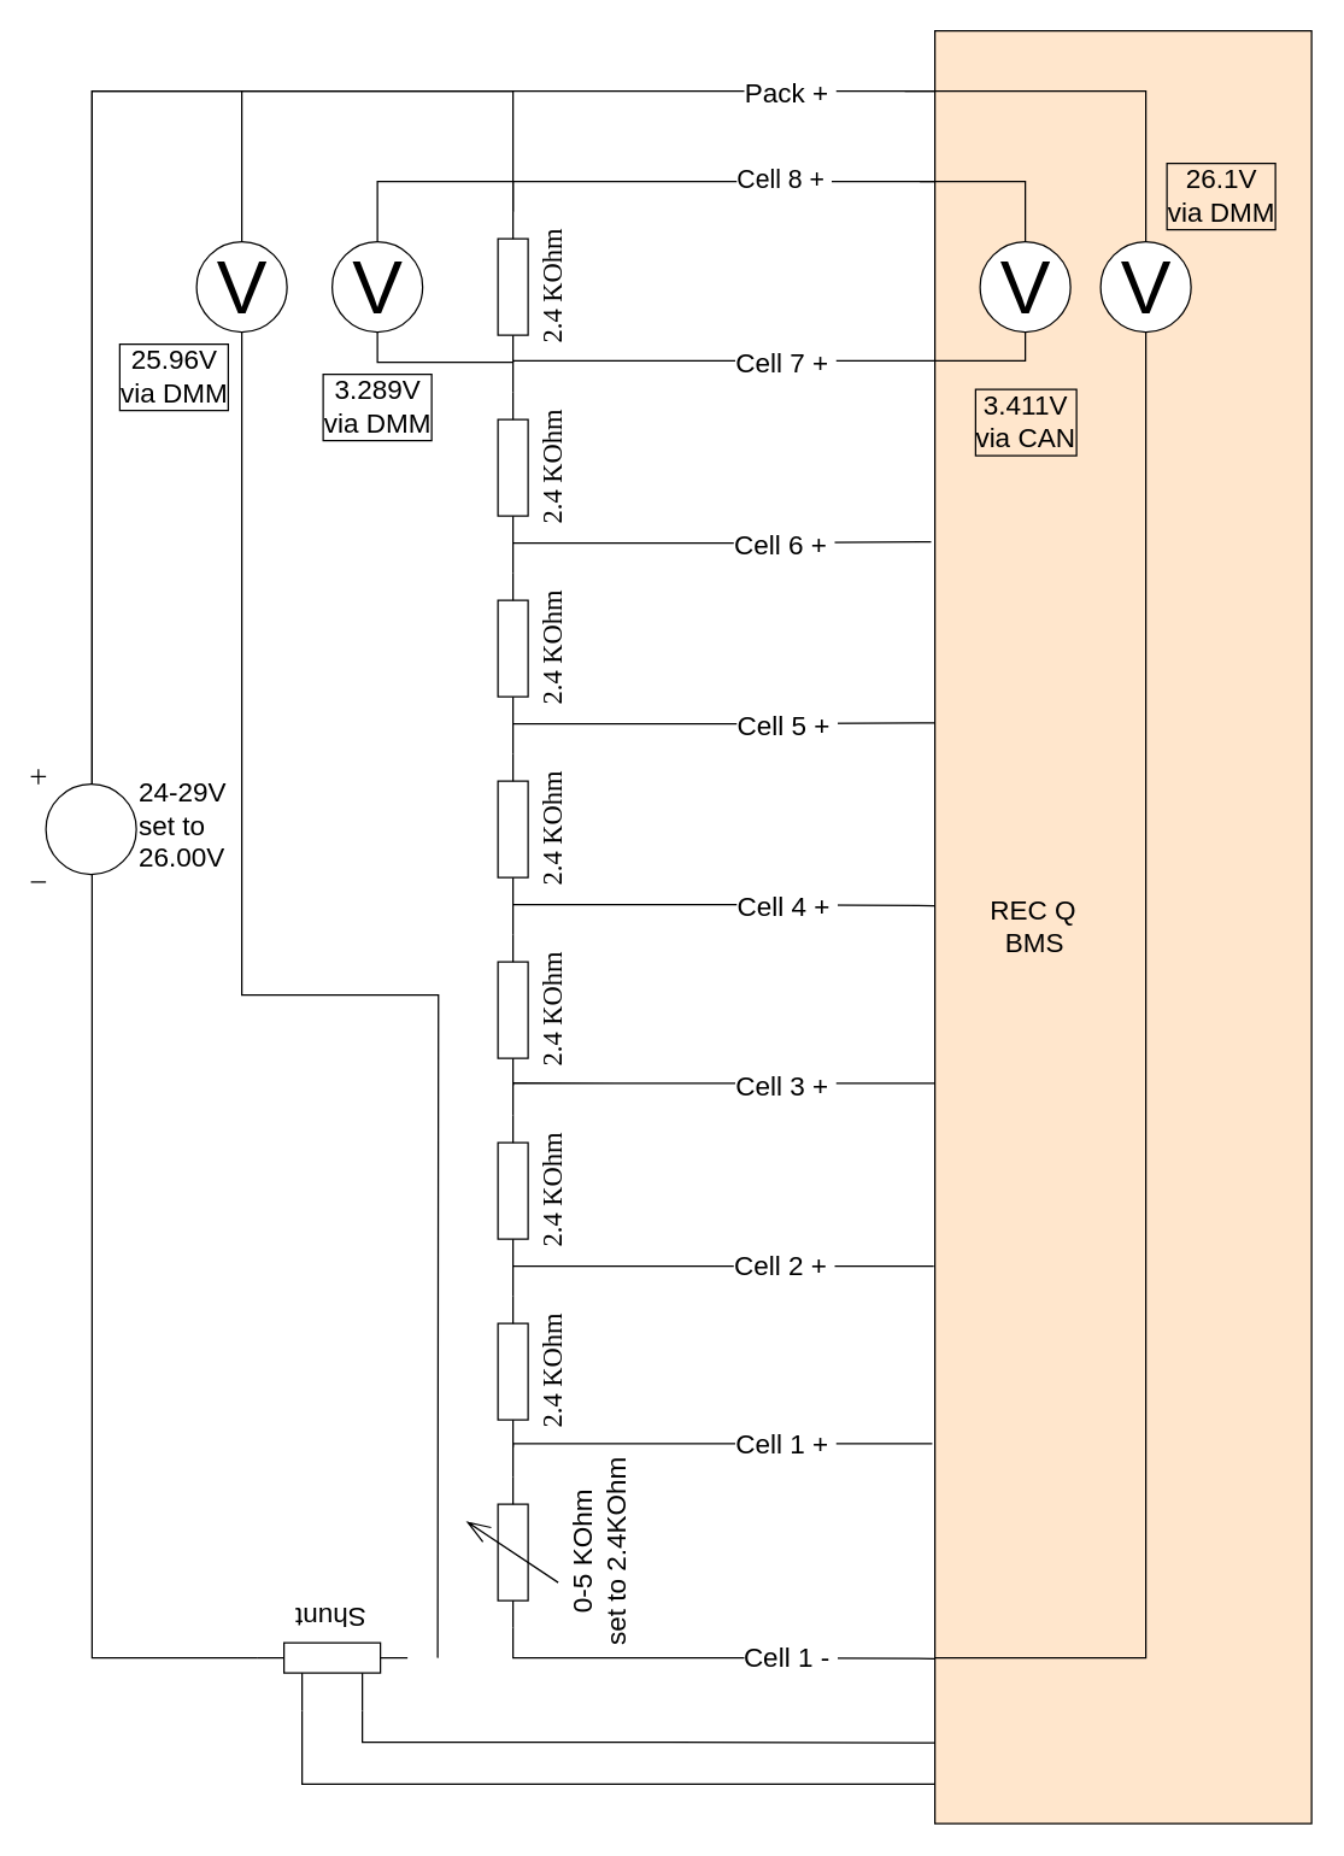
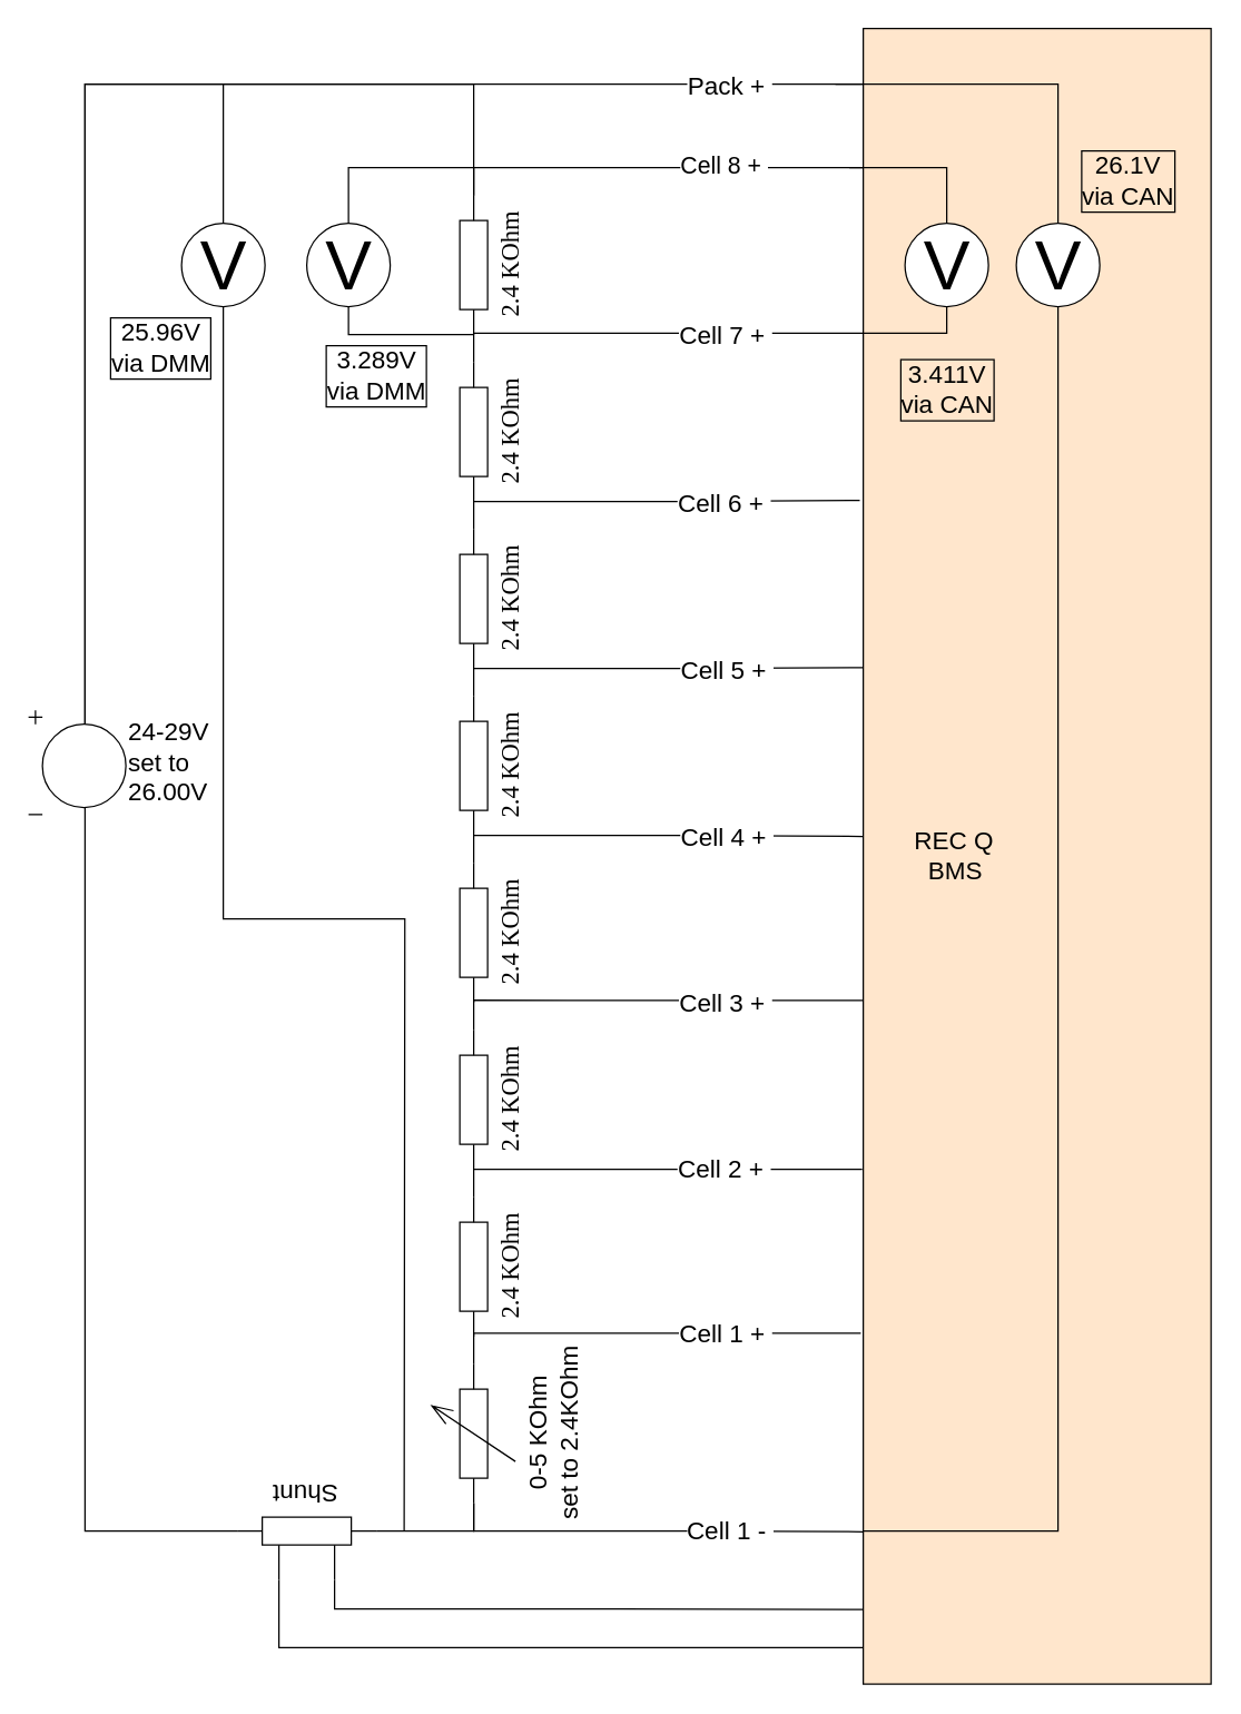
  <mxCell id="0" />
  <mxCell id="1" parent="0" />
  <mxCell id="2" style="edgeStyle=orthogonalEdgeStyle;rounded=0;orthogonalLoop=1;jettySize=auto;html=1;exitX=1;exitY=0.5;exitDx=0;exitDy=0;exitPerimeter=0;endArrow=none;endFill=0;entryX=0.58;entryY=0.135;entryDx=0;entryDy=0;entryPerimeter=0;" parent="1" source="5" target="53" edge="1"><mxGeometry relative="1" as="geometry"><Array as="points"><mxPoint x="340" y="60" /><mxPoint x="61" y="60" /></Array><mxPoint x="60" y="520" as="targetPoint" /></mxGeometry></mxCell>
  <mxCell id="3" style="edgeStyle=orthogonalEdgeStyle;rounded=0;orthogonalLoop=1;jettySize=auto;html=1;exitX=1;exitY=0.5;exitDx=0;exitDy=0;exitPerimeter=0;entryX=0;entryY=0.084;entryDx=0;entryDy=0;entryPerimeter=0;endArrow=none;endFill=0;" parent="1" source="5" target="36" edge="1"><mxGeometry relative="1" as="geometry" /></mxCell>
  <mxCell id="4" value="Cell 8 +&amp;nbsp;" style="edgeLabel;html=1;align=center;verticalAlign=middle;resizable=0;points=[];fontSize=17;" parent="3" vertex="1" connectable="0"><mxGeometry x="0.333" relative="1" as="geometry"><mxPoint as="offset" /></mxGeometry></mxCell>
  <mxCell id="5" value="&lt;font style=&quot;font-size: 18px&quot;&gt;2.4 KOhm&lt;/font&gt;" style="verticalLabelPosition=bottom;shadow=0;dashed=0;align=center;html=1;verticalAlign=top;strokeWidth=1;shape=mxgraph.electrical.resistors.resistor_1;rounded=1;comic=0;labelBackgroundColor=none;fontFamily=Verdana;fontSize=12;rotation=-90;" parent="1" vertex="1"><mxGeometry x="290" y="180" width="100" height="20" as="geometry" /></mxCell>
  <mxCell id="6" style="edgeStyle=orthogonalEdgeStyle;rounded=0;orthogonalLoop=1;jettySize=auto;html=1;exitX=1;exitY=0.5;exitDx=0;exitDy=0;exitPerimeter=0;entryX=0;entryY=0.184;entryDx=0;entryDy=0;entryPerimeter=0;endArrow=none;endFill=0;" parent="1" source="8" target="36" edge="1"><mxGeometry relative="1" as="geometry"><Array as="points"><mxPoint x="340" y="239" /></Array></mxGeometry></mxCell>
  <mxCell id="7" value="Cell 7 +&amp;nbsp;" style="edgeLabel;html=1;align=center;verticalAlign=middle;resizable=0;points=[];fontSize=18;" parent="6" vertex="1" connectable="0"><mxGeometry x="0.336" y="-2" relative="1" as="geometry"><mxPoint as="offset" /></mxGeometry></mxCell>
  <mxCell id="8" value="&lt;font style=&quot;font-size: 18px&quot;&gt;2.4 KOhm&lt;/font&gt;" style="verticalLabelPosition=bottom;shadow=0;dashed=0;align=center;html=1;verticalAlign=top;strokeWidth=1;shape=mxgraph.electrical.resistors.resistor_1;rounded=1;comic=0;labelBackgroundColor=none;fontFamily=Verdana;fontSize=12;rotation=-90;" parent="1" vertex="1"><mxGeometry x="290" y="300" width="100" height="20" as="geometry" /></mxCell>
  <mxCell id="9" style="edgeStyle=orthogonalEdgeStyle;rounded=0;orthogonalLoop=1;jettySize=auto;html=1;exitX=1;exitY=0.5;exitDx=0;exitDy=0;exitPerimeter=0;entryX=-0.01;entryY=0.285;entryDx=0;entryDy=0;entryPerimeter=0;endArrow=none;endFill=0;" parent="1" source="11" target="36" edge="1"><mxGeometry relative="1" as="geometry" /></mxCell>
  <mxCell id="10" value="Cell 6 +&amp;nbsp;" style="edgeLabel;html=1;align=center;verticalAlign=middle;resizable=0;points=[];fontSize=18;" parent="9" vertex="1" connectable="0"><mxGeometry x="0.346" y="-2" relative="1" as="geometry"><mxPoint x="-1" as="offset" /></mxGeometry></mxCell>
  <mxCell id="11" value="&lt;font style=&quot;font-size: 18px&quot;&gt;2.4 KOhm&lt;/font&gt;" style="verticalLabelPosition=bottom;shadow=0;dashed=0;align=center;html=1;verticalAlign=top;strokeWidth=1;shape=mxgraph.electrical.resistors.resistor_1;rounded=1;comic=0;labelBackgroundColor=none;fontFamily=Verdana;fontSize=12;rotation=-90;" parent="1" vertex="1"><mxGeometry x="290" y="420" width="100" height="20" as="geometry" /></mxCell>
  <mxCell id="12" style="edgeStyle=orthogonalEdgeStyle;rounded=0;orthogonalLoop=1;jettySize=auto;html=1;exitX=1;exitY=0.5;exitDx=0;exitDy=0;exitPerimeter=0;entryX=0;entryY=0.386;entryDx=0;entryDy=0;entryPerimeter=0;endArrow=none;endFill=0;" parent="1" source="14" target="36" edge="1"><mxGeometry relative="1" as="geometry" /></mxCell>
  <mxCell id="13" value="Cell 5 +&amp;nbsp;" style="edgeLabel;html=1;align=center;verticalAlign=middle;resizable=0;points=[];fontSize=18;" parent="12" vertex="1" connectable="0"><mxGeometry x="0.335" y="-2" relative="1" as="geometry"><mxPoint x="1" as="offset" /></mxGeometry></mxCell>
  <mxCell id="14" value="&lt;font style=&quot;font-size: 18px&quot;&gt;2.4 KOhm&lt;/font&gt;" style="verticalLabelPosition=bottom;shadow=0;dashed=0;align=center;html=1;verticalAlign=top;strokeWidth=1;shape=mxgraph.electrical.resistors.resistor_1;rounded=1;comic=0;labelBackgroundColor=none;fontFamily=Verdana;fontSize=12;rotation=-90;" parent="1" vertex="1"><mxGeometry x="290" y="540" width="100" height="20" as="geometry" /></mxCell>
  <mxCell id="15" style="edgeStyle=orthogonalEdgeStyle;rounded=0;orthogonalLoop=1;jettySize=auto;html=1;exitX=1;exitY=0.5;exitDx=0;exitDy=0;exitPerimeter=0;entryX=0;entryY=0.488;entryDx=0;entryDy=0;entryPerimeter=0;endArrow=none;endFill=0;" parent="1" source="17" target="36" edge="1"><mxGeometry relative="1" as="geometry" /></mxCell>
  <mxCell id="16" value="Cell 4 +&amp;nbsp;" style="edgeLabel;html=1;align=center;verticalAlign=middle;resizable=0;points=[];fontSize=18;" parent="15" vertex="1" connectable="0"><mxGeometry x="0.335" y="-1" relative="1" as="geometry"><mxPoint x="1" as="offset" /></mxGeometry></mxCell>
  <mxCell id="17" value="&lt;font style=&quot;font-size: 18px&quot;&gt;2.4 KOhm&lt;/font&gt;" style="verticalLabelPosition=bottom;shadow=0;dashed=0;align=center;html=1;verticalAlign=top;strokeWidth=1;shape=mxgraph.electrical.resistors.resistor_1;rounded=1;comic=0;labelBackgroundColor=none;fontFamily=Verdana;fontSize=12;rotation=-90;" parent="1" vertex="1"><mxGeometry x="290" y="660" width="100" height="20" as="geometry" /></mxCell>
  <mxCell id="18" style="edgeStyle=orthogonalEdgeStyle;rounded=0;orthogonalLoop=1;jettySize=auto;html=1;exitX=1;exitY=0.5;exitDx=0;exitDy=0;exitPerimeter=0;entryX=0;entryY=0.587;entryDx=0;entryDy=0;entryPerimeter=0;endArrow=none;endFill=0;" parent="1" source="20" target="36" edge="1"><mxGeometry relative="1" as="geometry" /></mxCell>
  <mxCell id="19" value="Cell 3 +&amp;nbsp;" style="edgeLabel;html=1;align=center;verticalAlign=middle;resizable=0;points=[];fontSize=18;" parent="18" vertex="1" connectable="0"><mxGeometry x="0.337" y="-2" relative="1" as="geometry"><mxPoint as="offset" /></mxGeometry></mxCell>
  <mxCell id="20" value="&lt;font style=&quot;font-size: 18px&quot;&gt;2.4 KOhm&lt;/font&gt;" style="verticalLabelPosition=bottom;shadow=0;dashed=0;align=center;html=1;verticalAlign=top;strokeWidth=1;shape=mxgraph.electrical.resistors.resistor_1;rounded=1;comic=0;labelBackgroundColor=none;fontFamily=Verdana;fontSize=12;rotation=-90;" parent="1" vertex="1"><mxGeometry x="290" y="780" width="100" height="20" as="geometry" /></mxCell>
  <mxCell id="21" style="edgeStyle=orthogonalEdgeStyle;rounded=0;orthogonalLoop=1;jettySize=auto;html=1;exitX=1;exitY=0.5;exitDx=0;exitDy=0;exitPerimeter=0;entryX=-0.003;entryY=0.689;entryDx=0;entryDy=0;entryPerimeter=0;endArrow=none;endFill=0;" parent="1" source="23" target="36" edge="1"><mxGeometry relative="1" as="geometry" /></mxCell>
  <mxCell id="22" value="Cell 2 +&amp;nbsp;" style="edgeLabel;html=1;align=center;verticalAlign=middle;resizable=0;points=[];fontSize=18;" parent="21" vertex="1" connectable="0"><mxGeometry x="0.337" relative="1" as="geometry"><mxPoint as="offset" /></mxGeometry></mxCell>
  <mxCell id="23" value="&lt;font style=&quot;font-size: 18px&quot;&gt;2.4 KOhm&lt;/font&gt;" style="verticalLabelPosition=bottom;shadow=0;dashed=0;align=center;html=1;verticalAlign=top;strokeWidth=1;shape=mxgraph.electrical.resistors.resistor_1;rounded=1;comic=0;labelBackgroundColor=none;fontFamily=Verdana;fontSize=12;rotation=-90;" parent="1" vertex="1"><mxGeometry x="290" y="900" width="100" height="20" as="geometry" /></mxCell>
  <mxCell id="24" style="edgeStyle=orthogonalEdgeStyle;rounded=0;orthogonalLoop=1;jettySize=auto;html=1;exitX=1;exitY=0.5;exitDx=0;exitDy=0;exitPerimeter=0;entryX=-0.007;entryY=0.788;entryDx=0;entryDy=0;entryPerimeter=0;endArrow=none;endFill=0;" parent="1" source="29" target="36" edge="1"><mxGeometry relative="1" as="geometry" /></mxCell>
  <mxCell id="25" value="Cell 1 +&amp;nbsp;" style="edgeLabel;html=1;align=center;verticalAlign=middle;resizable=0;points=[];fontSize=18;" parent="24" vertex="1" connectable="0"><mxGeometry x="0.356" y="-1" relative="1" as="geometry"><mxPoint x="-1" as="offset" /></mxGeometry></mxCell>
+ <mxCell id="26" style="edgeStyle=orthogonalEdgeStyle;rounded=0;orthogonalLoop=1;jettySize=auto;html=1;exitX=0;exitY=0.5;exitDx=0;exitDy=0;exitPerimeter=0;entryX=0;entryY=0.78;entryDx=0;entryDy=0;entryPerimeter=0;endArrow=none;endFill=0;" parent="1" source="29" target="35" edge="1"><mxGeometry relative="1" as="geometry" /></mxCell>
  <mxCell id="27" style="edgeStyle=orthogonalEdgeStyle;rounded=0;orthogonalLoop=1;jettySize=auto;html=1;exitX=0;exitY=0.5;exitDx=0;exitDy=0;exitPerimeter=0;entryX=0;entryY=0.908;entryDx=0;entryDy=0;entryPerimeter=0;endArrow=none;endFill=0;" parent="1" source="29" target="36" edge="1"><mxGeometry relative="1" as="geometry" /></mxCell>
  <mxCell id="28" value="Cell 1 -&amp;nbsp;" style="edgeLabel;html=1;align=center;verticalAlign=middle;resizable=0;points=[];fontSize=18;" parent="27" vertex="1" connectable="0"><mxGeometry x="0.354" y="1" relative="1" as="geometry"><mxPoint x="1" as="offset" /></mxGeometry></mxCell>
  <mxCell id="29" value="&lt;font style=&quot;font-size: 18px&quot;&gt;0-5 KOhm&lt;br&gt;set to 2.4KOhm&lt;/font&gt;" style="pointerEvents=1;verticalLabelPosition=bottom;shadow=0;dashed=0;align=center;html=1;verticalAlign=top;shape=mxgraph.electrical.resistors.variable_resistor_1;rotation=-90;" parent="1" vertex="1"><mxGeometry x="290" y="1000" width="100" height="60" as="geometry" /></mxCell>
  <mxCell id="30" style="edgeStyle=orthogonalEdgeStyle;rounded=0;orthogonalLoop=1;jettySize=auto;html=1;exitX=0.58;exitY=0.135;exitDx=0;exitDy=0;entryX=0.002;entryY=0.171;entryDx=0;entryDy=0;entryPerimeter=0;endArrow=none;endFill=0;exitPerimeter=0;" parent="1" source="53" target="36" edge="1"><mxGeometry relative="1" as="geometry"><Array as="points"><mxPoint x="61" y="60" /><mxPoint x="621" y="60" /></Array><mxPoint x="60" y="520" as="sourcePoint" /></mxGeometry></mxCell>
  <mxCell id="31" value="Pack +&amp;nbsp;" style="edgeLabel;html=1;align=center;verticalAlign=middle;resizable=0;points=[];fontSize=18;" parent="30" vertex="1" connectable="0"><mxGeometry x="0.559" y="-1" relative="1" as="geometry"><mxPoint as="offset" /></mxGeometry></mxCell>
  <mxCell id="32" style="edgeStyle=orthogonalEdgeStyle;rounded=0;orthogonalLoop=1;jettySize=auto;html=1;exitX=0.58;exitY=0.935;exitDx=0;exitDy=0;entryX=1;entryY=0.78;entryDx=0;entryDy=0;entryPerimeter=0;endArrow=none;endFill=0;exitPerimeter=0;" parent="1" source="53" target="35" edge="1"><mxGeometry relative="1" as="geometry"><mxPoint x="60" y="580" as="sourcePoint" /><Array as="points"><mxPoint x="61" y="1100" /></Array></mxGeometry></mxCell>
  <mxCell id="33" style="edgeStyle=orthogonalEdgeStyle;rounded=0;orthogonalLoop=1;jettySize=auto;html=1;exitX=0.3;exitY=0;exitDx=0;exitDy=0;exitPerimeter=0;entryX=0;entryY=0.955;entryDx=0;entryDy=0;entryPerimeter=0;endArrow=none;endFill=0;" parent="1" source="35" target="36" edge="1"><mxGeometry relative="1" as="geometry"><Array as="points"><mxPoint x="240" y="1156" /><mxPoint x="445" y="1156" /></Array></mxGeometry></mxCell>
  <mxCell id="34" style="edgeStyle=orthogonalEdgeStyle;rounded=0;orthogonalLoop=1;jettySize=auto;html=1;exitX=0.7;exitY=0;exitDx=0;exitDy=0;exitPerimeter=0;entryX=0;entryY=0.978;entryDx=0;entryDy=0;entryPerimeter=0;endArrow=none;endFill=0;" parent="1" source="35" target="36" edge="1"><mxGeometry relative="1" as="geometry"><Array as="points"><mxPoint x="200" y="1184" /></Array></mxGeometry></mxCell>
  <mxCell id="35" value="&lt;font style=&quot;font-size: 18px&quot;&gt;Shunt&lt;/font&gt;" style="pointerEvents=1;verticalLabelPosition=bottom;shadow=0;dashed=0;align=center;html=1;verticalAlign=top;shape=mxgraph.electrical.resistors.resistor,_shunt;rotation=-180;labelPosition=center;" parent="1" vertex="1"><mxGeometry x="170" y="1090" width="100" height="45" as="geometry" /></mxCell>
  <mxCell id="36" value="&lt;font style=&quot;font-size: 18px&quot;&gt;&amp;nbsp; &amp;nbsp; &amp;nbsp; &amp;nbsp;REC Q&lt;br&gt;&amp;nbsp; &amp;nbsp; &amp;nbsp; &amp;nbsp; &amp;nbsp;BMS&lt;/font&gt;" style="rounded=0;whiteSpace=wrap;html=1;align=left;fillColor=#ffe6cc;" parent="1" vertex="1"><mxGeometry x="620" width="250" height="1190" as="geometry" y="20" /></mxCell>
  <mxCell id="37" style="edgeStyle=orthogonalEdgeStyle;rounded=0;orthogonalLoop=1;jettySize=auto;html=1;exitX=0.5;exitY=1;exitDx=0;exitDy=0;endArrow=none;endFill=0;" parent="1" source="39" edge="1"><mxGeometry relative="1" as="geometry"><mxPoint x="340" y="240" as="targetPoint" /><Array as="points"><mxPoint x="250" y="240" /></Array></mxGeometry></mxCell>
  <mxCell id="38" style="edgeStyle=orthogonalEdgeStyle;rounded=0;orthogonalLoop=1;jettySize=auto;html=1;exitX=0.5;exitY=0;exitDx=0;exitDy=0;endArrow=none;endFill=0;" parent="1" source="39" edge="1"><mxGeometry relative="1" as="geometry"><mxPoint x="340" y="120" as="targetPoint" /><Array as="points"><mxPoint x="250" y="120" /></Array></mxGeometry></mxCell>
  <mxCell id="39" value="V" style="verticalLabelPosition=middle;shadow=0;dashed=0;align=center;html=1;verticalAlign=middle;strokeWidth=1;shape=ellipse;aspect=fixed;fontSize=50;" parent="1" vertex="1"><mxGeometry x="220" y="160" width="60" height="60" as="geometry" /></mxCell>
  <mxCell id="40" style="edgeStyle=orthogonalEdgeStyle;rounded=0;orthogonalLoop=1;jettySize=auto;html=1;exitX=0.5;exitY=0;exitDx=0;exitDy=0;endArrow=none;endFill=0;" parent="1" source="42" edge="1"><mxGeometry relative="1" as="geometry"><mxPoint x="160" y="60" as="targetPoint" /></mxGeometry></mxCell>
  <mxCell id="41" style="edgeStyle=orthogonalEdgeStyle;rounded=0;orthogonalLoop=1;jettySize=auto;html=1;exitX=0.5;exitY=1;exitDx=0;exitDy=0;endArrow=none;endFill=0;" parent="1" source="42" edge="1"><mxGeometry relative="1" as="geometry"><mxPoint x="290" y="1100" as="targetPoint" /></mxGeometry></mxCell>
  <mxCell id="42" value="V" style="verticalLabelPosition=middle;shadow=0;dashed=0;align=center;html=1;verticalAlign=middle;strokeWidth=1;shape=ellipse;aspect=fixed;fontSize=50;" parent="1" vertex="1"><mxGeometry x="130" y="160" width="60" height="60" as="geometry" /></mxCell>
  <mxCell id="43" style="edgeStyle=orthogonalEdgeStyle;rounded=0;orthogonalLoop=1;jettySize=auto;html=1;exitX=0.5;exitY=0;exitDx=0;exitDy=0;endArrow=none;endFill=0;" parent="1" source="45" edge="1"><mxGeometry relative="1" as="geometry"><mxPoint x="610" y="120" as="targetPoint" /><Array as="points"><mxPoint x="680" y="120" /></Array></mxGeometry></mxCell>
  <mxCell id="44" style="edgeStyle=orthogonalEdgeStyle;rounded=0;orthogonalLoop=1;jettySize=auto;html=1;exitX=0.5;exitY=1;exitDx=0;exitDy=0;endArrow=none;endFill=0;entryX=-0.001;entryY=0.184;entryDx=0;entryDy=0;entryPerimeter=0;" parent="1" source="45" target="36" edge="1"><mxGeometry relative="1" as="geometry"><mxPoint x="590" y="260" as="targetPoint" /><Array as="points"><mxPoint x="680" y="239" /></Array></mxGeometry></mxCell>
  <mxCell id="45" value="V" style="verticalLabelPosition=middle;shadow=0;dashed=0;align=center;html=1;verticalAlign=middle;strokeWidth=1;shape=ellipse;aspect=fixed;fontSize=50;" parent="1" vertex="1"><mxGeometry x="650" y="160" width="60" height="60" as="geometry" /></mxCell>
  <mxCell id="46" style="edgeStyle=orthogonalEdgeStyle;rounded=0;orthogonalLoop=1;jettySize=auto;html=1;exitX=0.5;exitY=0;exitDx=0;exitDy=0;endArrow=none;endFill=0;" parent="1" source="48" edge="1"><mxGeometry relative="1" as="geometry"><mxPoint x="600" y="60" as="targetPoint" /><Array as="points"><mxPoint x="760" y="60" /></Array></mxGeometry></mxCell>
  <mxCell id="47" style="edgeStyle=orthogonalEdgeStyle;rounded=0;orthogonalLoop=1;jettySize=auto;html=1;exitX=0.5;exitY=1;exitDx=0;exitDy=0;endArrow=none;endFill=0;" parent="1" source="48" edge="1"><mxGeometry relative="1" as="geometry"><mxPoint x="620" y="1100" as="targetPoint" /><Array as="points"><mxPoint x="760" y="1100" /></Array></mxGeometry></mxCell>
  <mxCell id="48" value="V" style="verticalLabelPosition=middle;shadow=0;dashed=0;align=center;html=1;verticalAlign=middle;strokeWidth=1;shape=ellipse;aspect=fixed;fontSize=50;" parent="1" vertex="1"><mxGeometry x="730" y="160" width="60" height="60" as="geometry" /></mxCell>
- <mxCell id="49" value="&lt;font style=&quot;font-size: 18px&quot;&gt;3.289V&lt;br&gt;via DMM&lt;/font&gt;" style="text;html=1;align=center;verticalAlign=middle;resizable=0;points=[];autosize=1;labelBorderColor=#000000;" parent="1" vertex="1"><mxGeometry x="205" y="250" width="90" height="40" as="geometry" /></mxCell>
+ <mxCell id="49" value="&lt;font style=&quot;font-size: 18px&quot;&gt;3.289V&lt;br&gt;via DMM&lt;/font&gt;" style="text;html=1;align=center;verticalAlign=middle;resizable=0;points=[];autosize=1;labelBorderColor=#000000;" parent="1" vertex="1"><mxGeometry x="225" y="250" width="90" height="40" as="geometry" /></mxCell>
  <mxCell id="50" value="&lt;font style=&quot;font-size: 18px&quot;&gt;25.96V&lt;br&gt;via DMM&lt;/font&gt;" style="text;html=1;align=center;verticalAlign=middle;resizable=0;points=[];autosize=1;labelBorderColor=#000000;" parent="1" vertex="1"><mxGeometry x="70" y="230" width="90" height="40" as="geometry" /></mxCell>
  <mxCell id="51" value="&lt;font style=&quot;font-size: 18px&quot;&gt;3.411V&lt;br&gt;via CAN&lt;/font&gt;" style="text;html=1;align=center;verticalAlign=middle;resizable=0;points=[];autosize=1;labelBorderColor=#000000;" parent="1" vertex="1"><mxGeometry x="640" y="260" width="80" height="40" as="geometry" /></mxCell>
- <mxCell id="52" value="&lt;font style=&quot;font-size: 18px&quot;&gt;26.1V&lt;br&gt;via DMM&lt;/font&gt;" style="text;html=1;align=center;verticalAlign=middle;resizable=0;points=[];autosize=1;labelBorderColor=#000000;" parent="1" vertex="1"><mxGeometry x="770" y="110" width="80" height="40" as="geometry" /></mxCell>
+ <mxCell id="52" value="&lt;font style=&quot;font-size: 18px&quot;&gt;26.1V&lt;br&gt;via CAN&lt;/font&gt;" style="text;html=1;align=center;verticalAlign=middle;resizable=0;points=[];autosize=1;labelBorderColor=#000000;" parent="1" vertex="1"><mxGeometry x="770" y="110" width="80" height="40" as="geometry" /></mxCell>
  <mxCell id="53" value="&lt;span style=&quot;font-size: 18px ; text-align: left&quot;&gt;24-29V&lt;/span&gt;&lt;br style=&quot;font-size: 18px ; text-align: left&quot;&gt;&lt;span style=&quot;font-size: 18px ; text-align: left&quot;&gt;set to&lt;/span&gt;&lt;br style=&quot;font-size: 18px ; text-align: left&quot;&gt;&lt;span style=&quot;font-size: 18px ; text-align: left&quot;&gt;26.00V&lt;/span&gt;" style="pointerEvents=1;verticalLabelPosition=middle;shadow=0;dashed=0;align=left;html=1;verticalAlign=middle;shape=mxgraph.electrical.signal_sources.dc_source_1;labelPosition=right;" vertex="1" parent="1"><mxGeometry x="20" y="510" width="70" height="75" as="geometry" /></mxCell>
